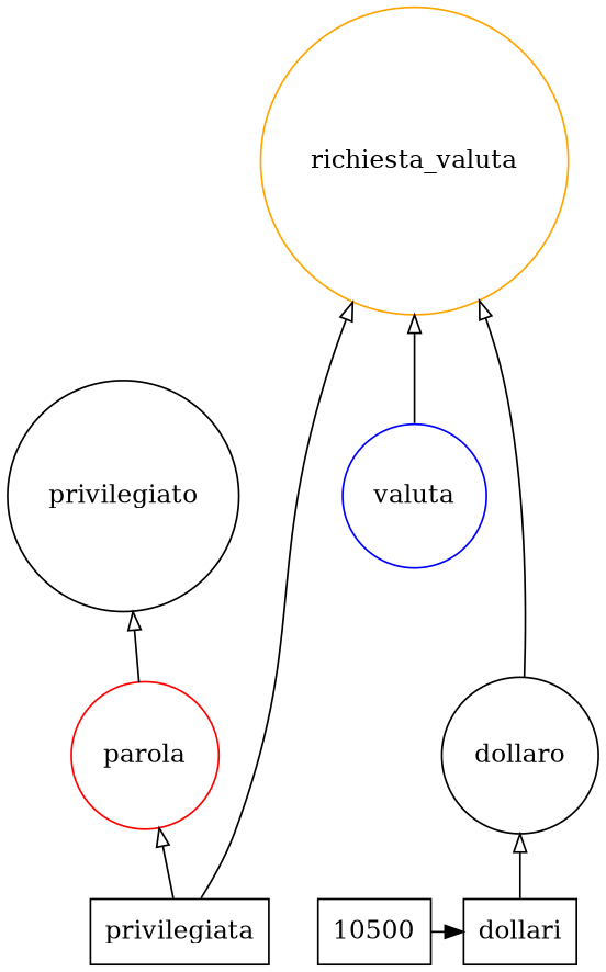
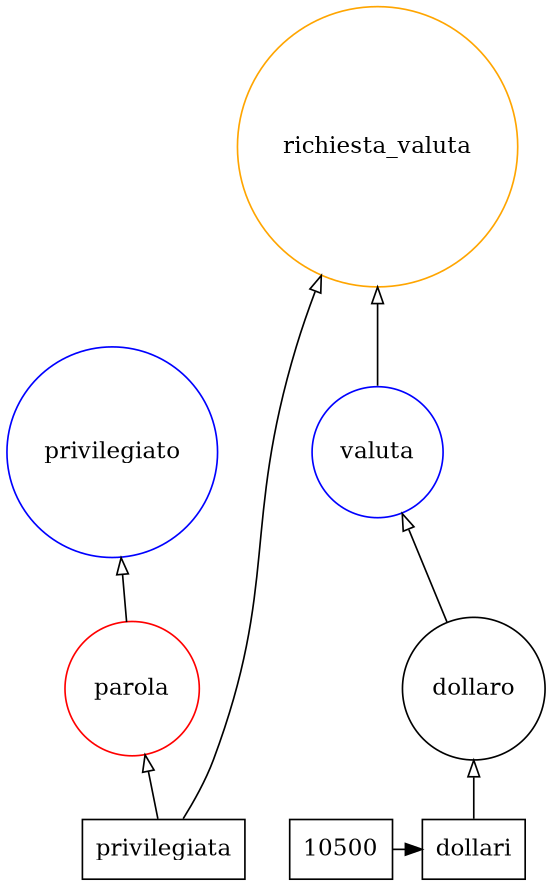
  digraph {
    rankdir=BT
    node [shape=circle]
    edge [arrowhead=empty]
    n1 [label=privilegiata shape=box]
    n2 [label=10500 shape=box]
    n3 [label=dollari shape=box]
    n4 [color=red label=parola]
    n5 [color=black label=dollaro]
-   n6 [color=black label=privilegiato]
+   n6 [color=blue label=privilegiato]
    n7 [color=blue label=valuta]
    n8 [color=orange label=richiesta_valuta]
    subgraph sub_1 {
      rank=source
      n1
      n2
      n3
    }
    subgraph sub_2 {
      rank=same
      n4
      n5
    }
    subgraph sub_3 {
      rank=same
      n6
      n7
    }
    subgraph sub_4 {
      rank=same
    }
    subgraph sub_5 {
      rank=same
      n8
    }
    n1 -> n4
    n1 -> n8
    n2 -> n3 [arrowhead=normal]
    n3 -> n5
    n4 -> n6
-   n5 -> n8
+   n5 -> n7
    n7 -> n8
  }
